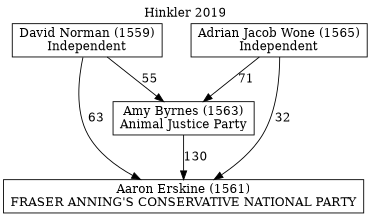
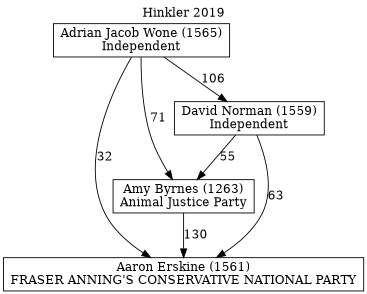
  digraph {
    label="Hinkler 2019"
    labelloc=t
    mclimit=10
    node [shape=box]
    n1 [label="Aaron Erskine (1561)\nFRASER ANNING'S CONSERVATIVE NATIONAL PARTY"]
-   n2 [label="Amy Byrnes (1563)\nAnimal Justice Party"]
+   n2 [label="Amy Byrnes (1263)\nAnimal Justice Party"]
    n3 [label="David Norman (1559)\nIndependent"]
    n4 [label="Adrian Jacob Wone (1565)\nIndependent"]
    n2 -> n1 [label=130]
    n3 -> n1 [label=63]
    n3 -> n2 [label=55]
    n4 -> n1 [label=32]
    n4 -> n2 [label=71]
+   n4 -> n3 [label=106]
  }
